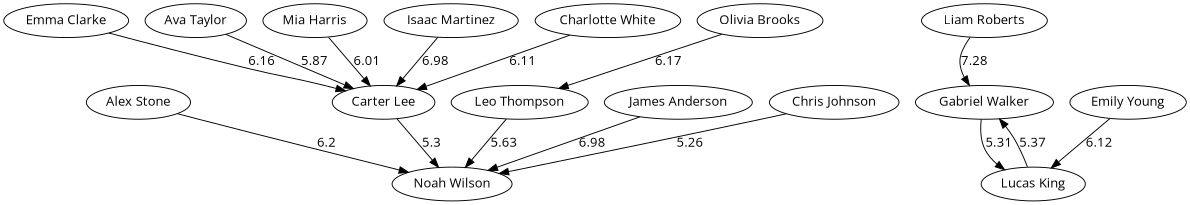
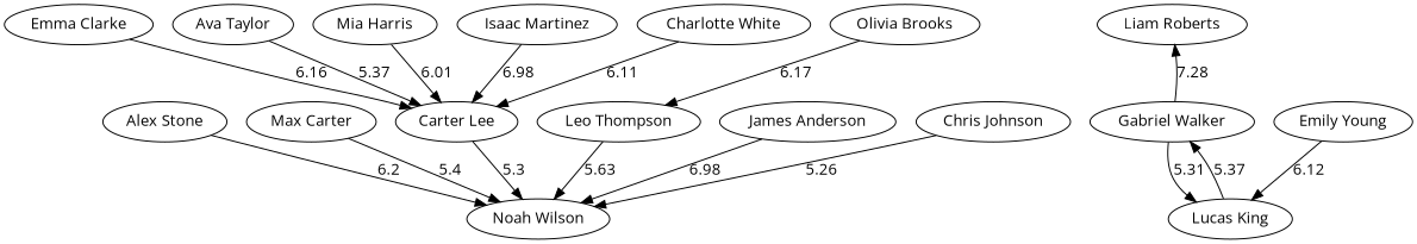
  digraph {
    fontname="Open Sans"
    node [fontname="Open Sans"]
    edge [fontname="Open Sans"]
    "Alex Stone"
    "Noah Wilson"
+   "Max Carter"
    n4 [label="Carter Lee"]
    "Emma Clarke"
    "Olivia Brooks"
    "Leo Thompson"
    "James Anderson"
    "Chris Johnson"
    "Ava Taylor"
    "Mia Harris"
    "Liam Roberts"
    "Gabriel Walker"
    "Lucas King"
    "Isaac Martinez"
    "Emily Young"
    "Charlotte White"
    "Alex Stone" -> "Noah Wilson" [label=6.2]
+   "Max Carter" -> "Noah Wilson" [label=5.4]
    n4 -> "Noah Wilson" [label=5.3]
    "Emma Clarke" -> n4 [label=6.16]
    "Olivia Brooks" -> "Leo Thompson" [label=6.17]
    "Leo Thompson" -> "Noah Wilson" [label=5.63]
    "James Anderson" -> "Noah Wilson" [label=6.98]
    "Chris Johnson" -> "Noah Wilson" [label=5.26]
-   "Ava Taylor" -> n4 [label=5.87]
+   "Ava Taylor" -> n4 [label=5.37]
    "Mia Harris" -> n4 [label=6.01]
-   "Liam Roberts" -> "Gabriel Walker" [label=7.28]
+   "Gabriel Walker" -> "Liam Roberts" [label=7.28]
    "Gabriel Walker" -> "Lucas King" [label=5.31]
    "Lucas King" -> "Gabriel Walker" [label=5.37]
    "Isaac Martinez" -> n4 [label=6.98]
    "Emily Young" -> "Lucas King" [label=6.12]
    "Charlotte White" -> n4 [label=6.11]
  }
